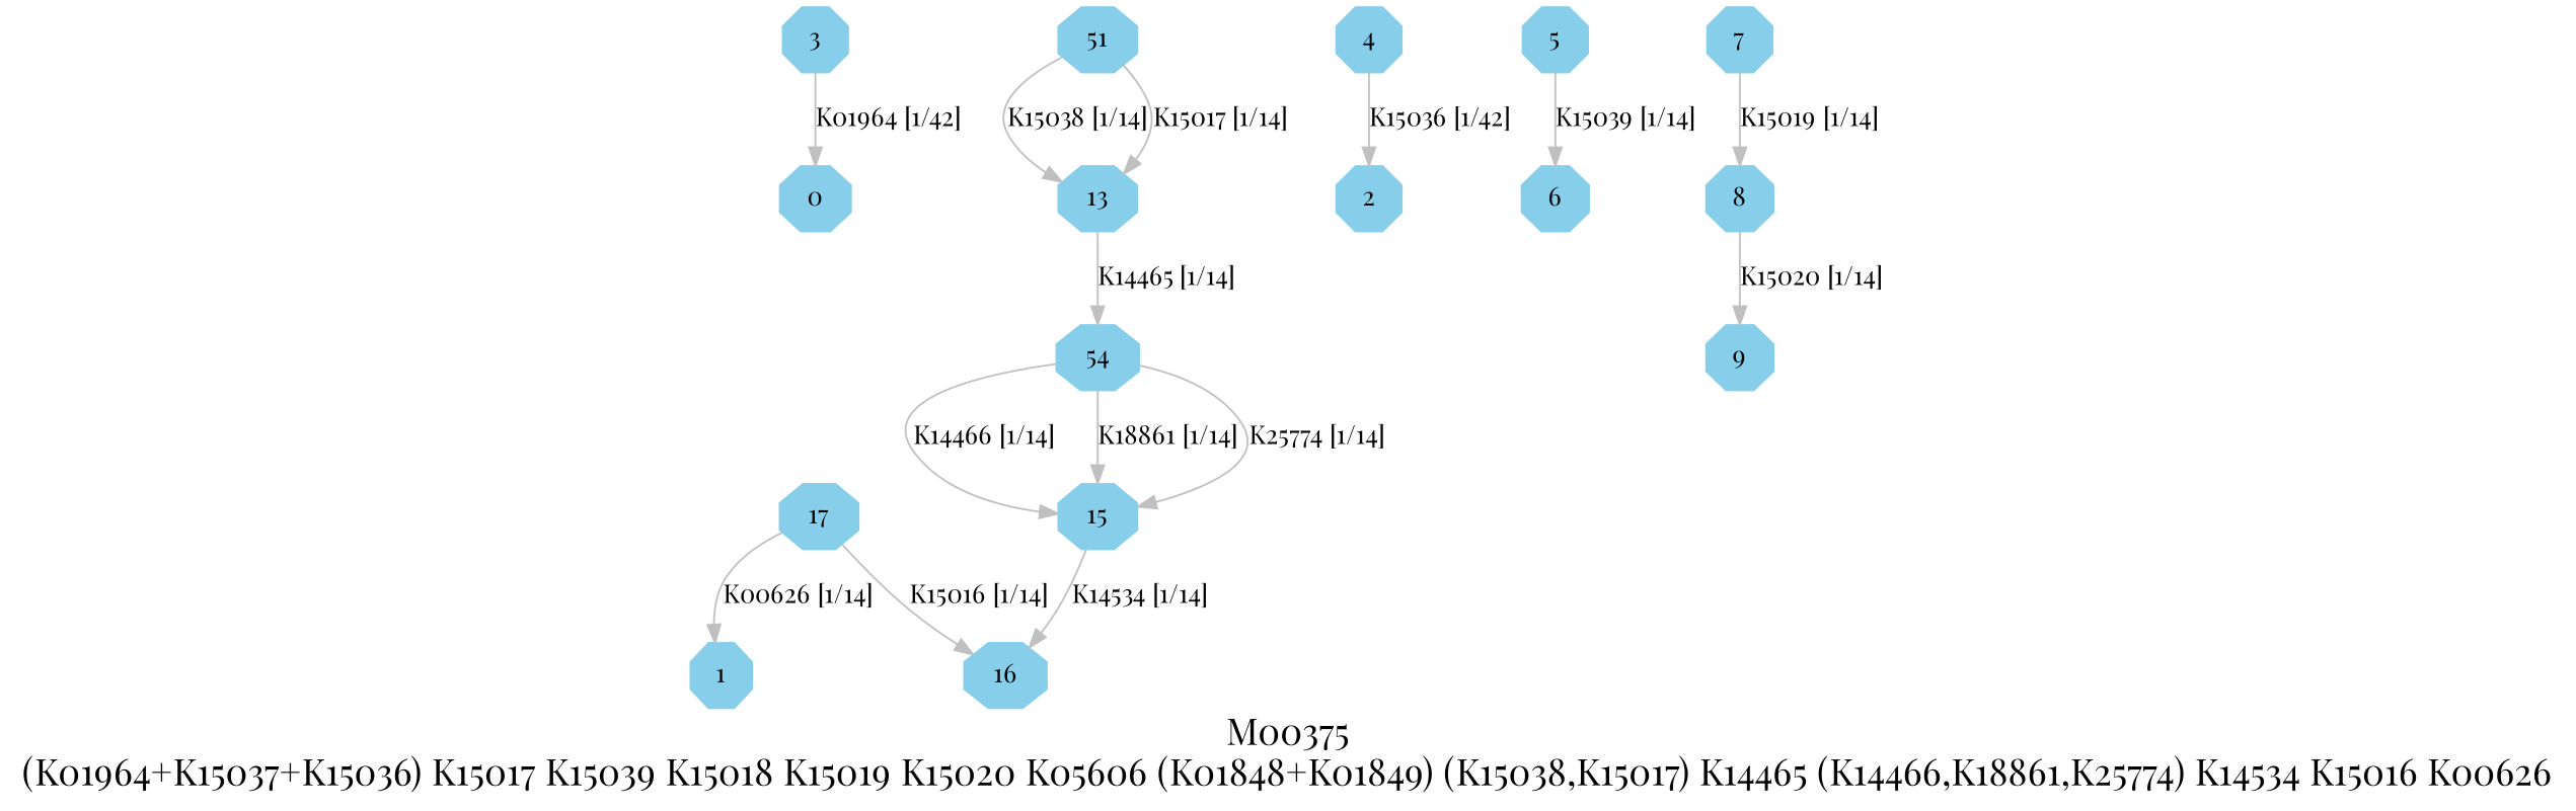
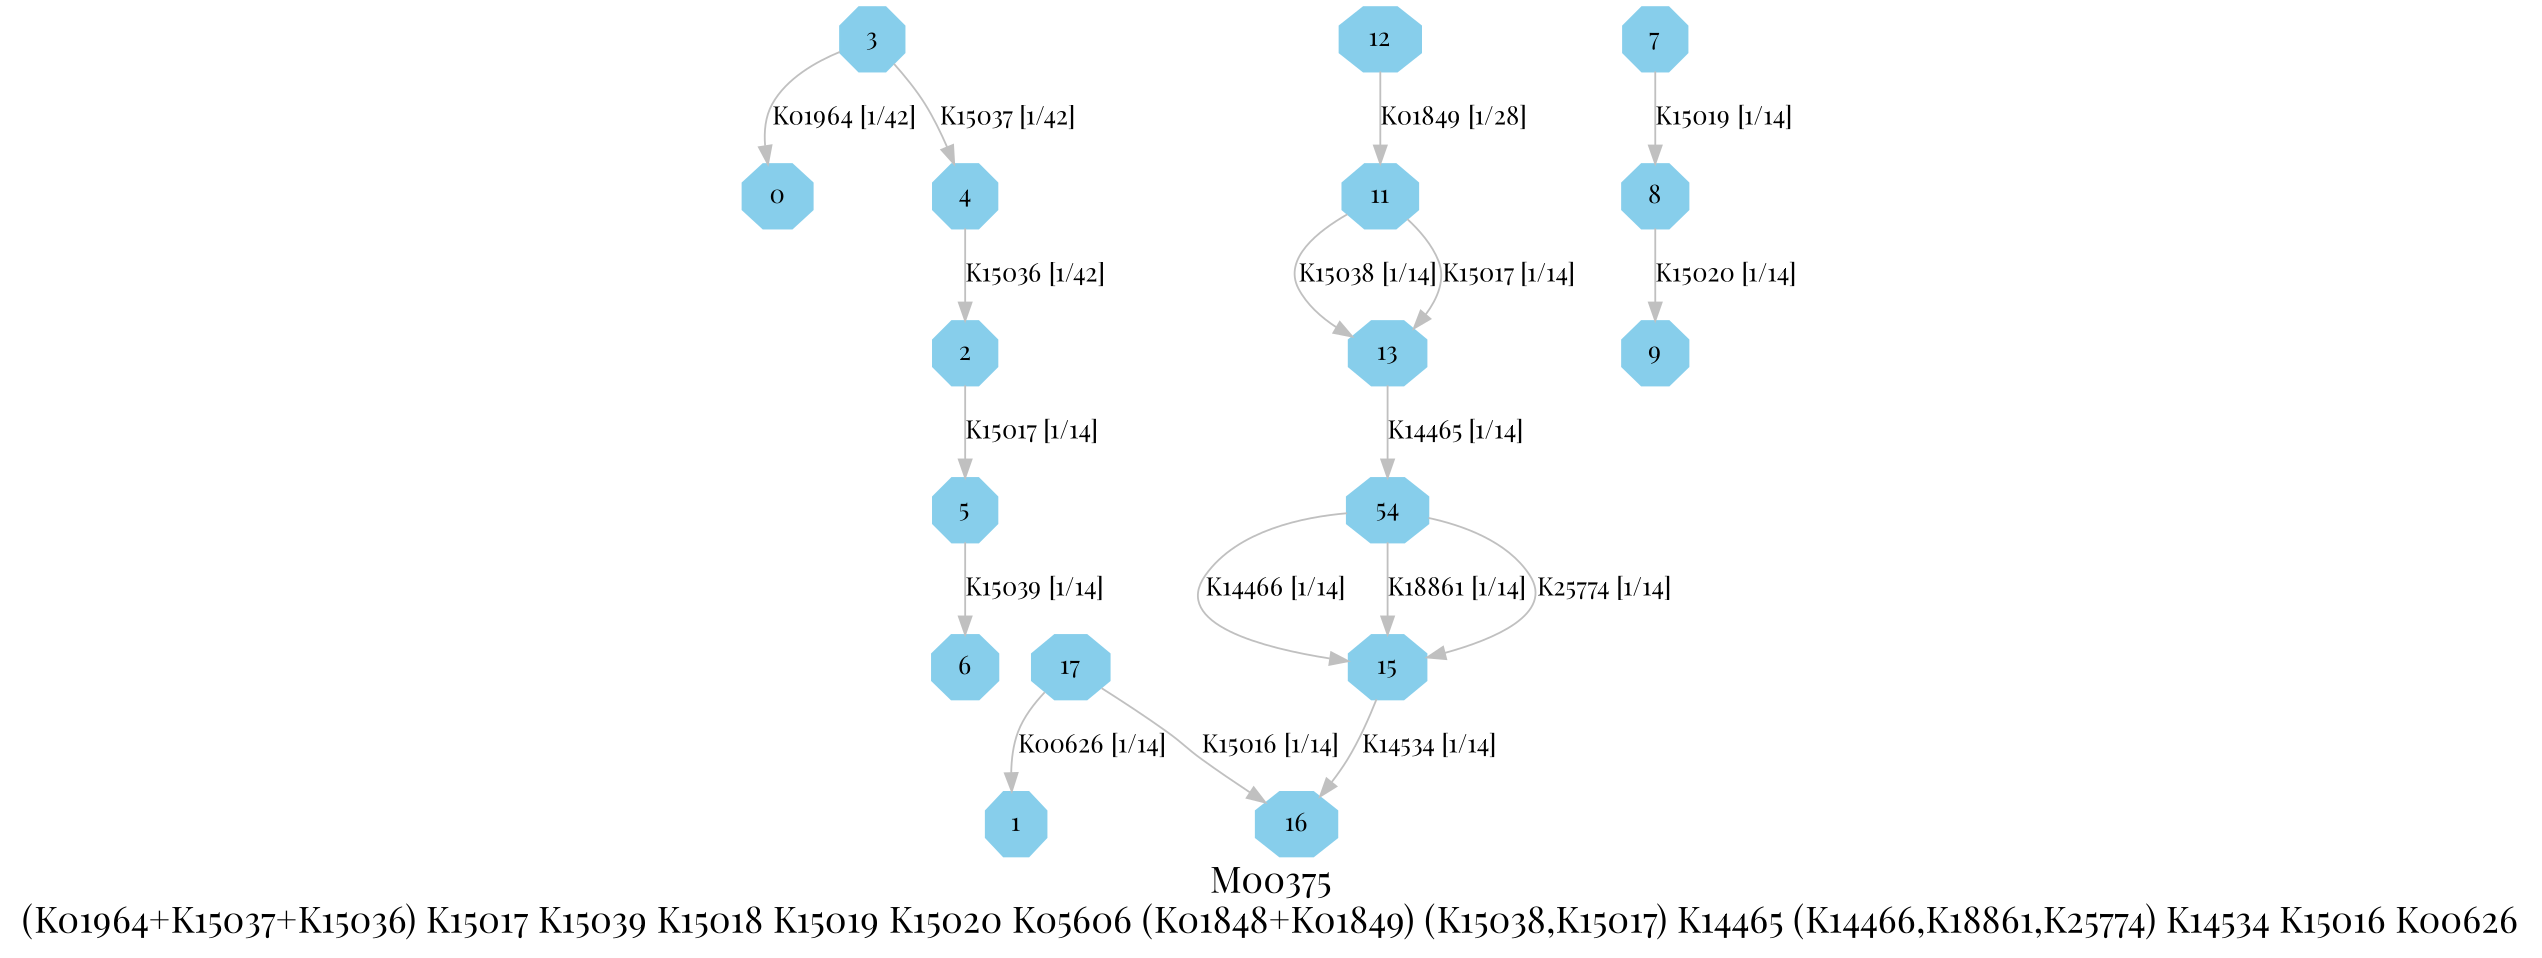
  digraph {
    fontname="Playfair Display"
    fontsize=20
    label="M00375\n(K01964+K15037+K15036) K15017 K15039 K15018 K15019 K15020 K05606 (K01848+K01849) (K15038,K15017) K14465 (K14466,K18861,K25774) K14534 K15016 K00626"
    node [color=skyblue fontname="Playfair Display" shape=octagon style=filled]
    edge [color=grey fontname="Playfair Display"]
    0 [height=.3 width=.3]
    1 [height=.3 width=.3]
    2 [height=.3 width=.3]
    3 [height=.3 width=.3]
    4 [height=.3 width=.3]
    5 [height=.3 width=.3]
    6 [height=.3 width=.3]
    7 [height=.3 width=.3]
    8 [height=.3 width=.3]
    9 [height=.3 width=.3]
-   11 [height=.3 width=.3 label=51]
+   11 [height=.3 width=.3]
+   12 [height=.3 width=.3]
    13 [height=.3 width=.3]
    n14 [height=.3 label=54 width=.3]
    15 [height=.3 width=.3]
    16 [height=.3 width=.3]
    17 [height=.3 width=.3]
    subgraph sub_1 {
      0
      1
      2
      3
      4
      5
      6
      7
      8
      9
      11
+     12
      13
      n14
      15
      16
      17
    }
+   2 -> 5 [label="K15017 [1/14]"]
    3 -> 0 [label="K01964 [1/42]"]
+   3 -> 4 [label="K15037 [1/42]"]
    4 -> 2 [label="K15036 [1/42]"]
    5 -> 6 [label="K15039 [1/14]"]
    7 -> 8 [label="K15019 [1/14]"]
    8 -> 9 [label="K15020 [1/14]"]
    11 -> 13 [label="K15038 [1/14]"]
    11 -> 13 [label="K15017 [1/14]"]
+   12 -> 11 [label="K01849 [1/28]"]
    13 -> n14 [label="K14465 [1/14]"]
    n14 -> 15 [label="K14466 [1/14]"]
    n14 -> 15 [label="K18861 [1/14]"]
    n14 -> 15 [label="K25774 [1/14]"]
    15 -> 16 [label="K14534 [1/14]"]
    17 -> 1 [label="K00626 [1/14]"]
    17 -> 16 [label="K15016 [1/14]"]
  }
